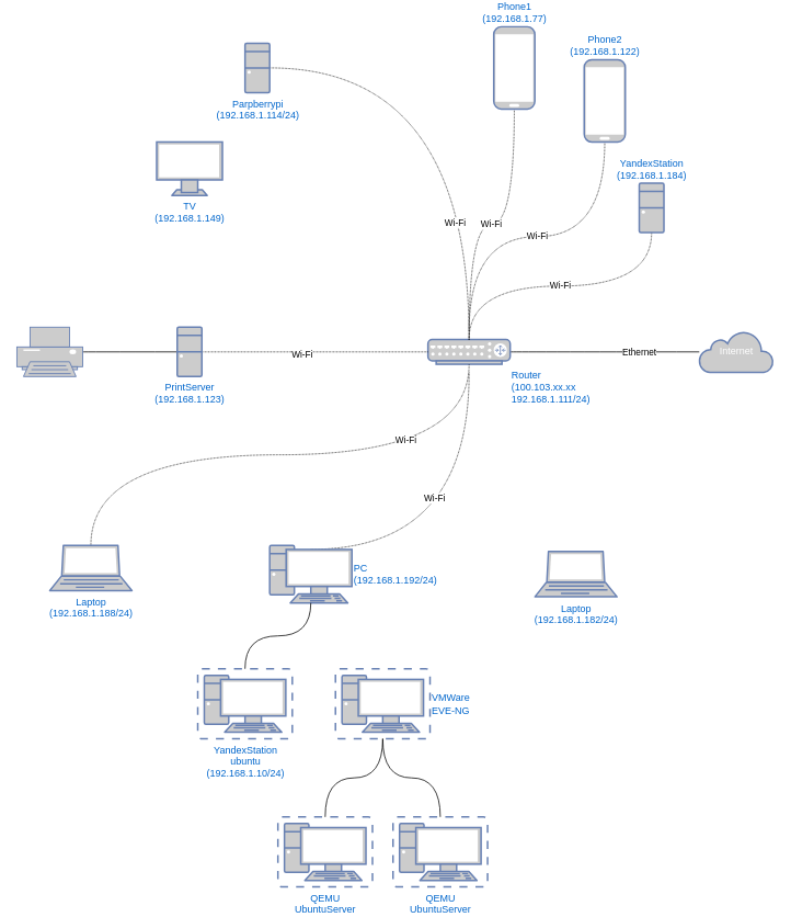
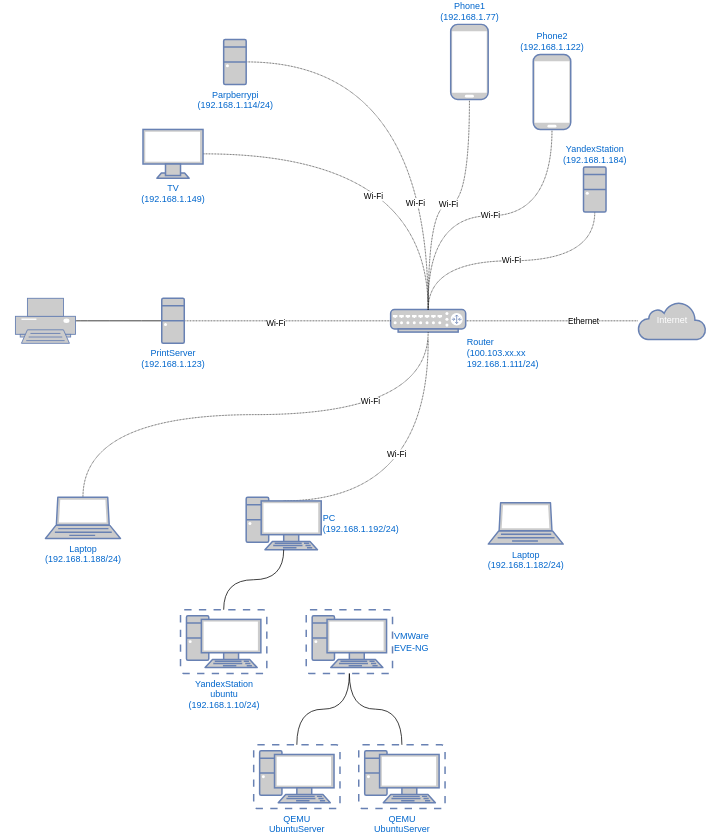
  <mxCell id="0" />
  <mxCell id="1" parent="0" />
  <mxCell id="2" style="edgeStyle=orthogonalEdgeStyle;curved=1;rounded=0;orthogonalLoop=1;jettySize=auto;html=1;exitX=1;exitY=0.5;exitDx=0;exitDy=0;exitPerimeter=0;entryX=0;entryY=0.5;entryDx=0;entryDy=0;entryPerimeter=0;endArrow=none;endFill=0;elbow=vertical;" edge="1" parent="1" source="3" target="24"><mxGeometry relative="1" as="geometry" /></mxCell>
  <mxCell id="3" value="" style="fontColor=#0066CC;verticalAlign=top;verticalLabelPosition=bottom;labelPosition=center;align=center;html=1;outlineConnect=0;fillColor=#CCCCCC;strokeColor=#6881B3;gradientColor=none;gradientDirection=north;strokeWidth=2;shape=mxgraph.networks.printer;" vertex="1" parent="1"><mxGeometry x="20" y="385" width="80" height="60" as="geometry" /></mxCell>
  <mxCell id="4" style="edgeStyle=orthogonalEdgeStyle;curved=1;rounded=0;orthogonalLoop=1;jettySize=auto;html=1;exitX=0.5;exitY=0.07;exitDx=0;exitDy=0;exitPerimeter=0;endArrow=none;endFill=0;elbow=vertical;dashed=1;dashPattern=1 1;" edge="1" parent="1" source="6"><mxGeometry relative="1" as="geometry"><mxPoint x="570" y="440" as="targetPoint" /></mxGeometry></mxCell>
  <mxCell id="5" value="Wi-Fi" style="edgeLabel;html=1;align=center;verticalAlign=middle;resizable=0;points=[];" vertex="1" connectable="0" parent="4"><mxGeometry x="0.255" y="43" relative="1" as="geometry"><mxPoint as="offset" /></mxGeometry></mxCell>
  <mxCell id="6" value="PC&lt;br&gt;(192.168.1.192/24)" style="fontColor=#0066CC;verticalAlign=middle;verticalLabelPosition=middle;labelPosition=right;align=left;html=1;outlineConnect=0;fillColor=#CCCCCC;strokeColor=#6881B3;gradientColor=none;gradientDirection=north;strokeWidth=2;shape=mxgraph.networks.pc;" vertex="1" parent="1"><mxGeometry x="327.5" y="650" width="100" height="70" as="geometry" /></mxCell>
  <mxCell id="7" value="Internet" style="html=1;outlineConnect=0;fillColor=#CCCCCC;strokeColor=#6881B3;gradientColor=none;gradientDirection=north;strokeWidth=2;shape=mxgraph.networks.cloud;fontColor=#ffffff;" vertex="1" parent="1"><mxGeometry x="850" y="390" width="90" height="50" as="geometry" /></mxCell>
  <mxCell id="8" style="edgeStyle=orthogonalEdgeStyle;curved=1;rounded=0;orthogonalLoop=1;jettySize=auto;html=1;exitX=0.5;exitY=0;exitDx=0;exitDy=0;exitPerimeter=0;endArrow=none;endFill=0;elbow=vertical;" edge="1" parent="1" source="9" target="6"><mxGeometry relative="1" as="geometry" /></mxCell>
  <mxCell id="9" value="YandexStation&lt;br&gt;ubuntu&lt;br&gt;(192.168.1.10/24)" style="fontColor=#0066CC;verticalAlign=top;verticalLabelPosition=bottom;labelPosition=center;align=center;html=1;outlineConnect=0;fillColor=#CCCCCC;strokeColor=#6881B3;gradientColor=none;gradientDirection=north;strokeWidth=2;shape=mxgraph.networks.virtual_pc;" vertex="1" parent="1"><mxGeometry x="240" y="800" width="115" height="85" as="geometry" /></mxCell>
  <mxCell id="10" value="VMWare&lt;br&gt;EVE-NG" style="fontColor=#0066CC;verticalAlign=middle;verticalLabelPosition=middle;labelPosition=right;align=left;html=1;outlineConnect=0;fillColor=#CCCCCC;strokeColor=#6881B3;gradientColor=none;gradientDirection=north;strokeWidth=2;shape=mxgraph.networks.virtual_pc;" vertex="1" parent="1"><mxGeometry x="407.5" y="800" width="115" height="85" as="geometry" /></mxCell>
  <mxCell id="11" style="edgeStyle=orthogonalEdgeStyle;rounded=0;orthogonalLoop=1;jettySize=auto;html=1;exitX=0.5;exitY=0;exitDx=0;exitDy=0;exitPerimeter=0;entryX=0.5;entryY=1;entryDx=0;entryDy=0;entryPerimeter=0;endArrow=none;endFill=0;elbow=vertical;curved=1;" edge="1" parent="1" source="12" target="10"><mxGeometry relative="1" as="geometry" /></mxCell>
  <mxCell id="12" value="QEMU&lt;br&gt;UbuntuServer" style="fontColor=#0066CC;verticalAlign=top;verticalLabelPosition=bottom;labelPosition=center;align=center;html=1;outlineConnect=0;fillColor=#CCCCCC;strokeColor=#6881B3;gradientColor=none;gradientDirection=north;strokeWidth=2;shape=mxgraph.networks.virtual_pc;" vertex="1" parent="1"><mxGeometry x="337.5" y="980" width="115" height="85" as="geometry" /></mxCell>
  <mxCell id="13" style="edgeStyle=orthogonalEdgeStyle;rounded=0;orthogonalLoop=1;jettySize=auto;html=1;exitX=0.5;exitY=0;exitDx=0;exitDy=0;exitPerimeter=0;entryX=0.5;entryY=1;entryDx=0;entryDy=0;entryPerimeter=0;endArrow=none;endFill=0;elbow=vertical;curved=1;" edge="1" parent="1" source="14" target="10"><mxGeometry relative="1" as="geometry" /></mxCell>
  <mxCell id="14" value="QEMU&lt;br&gt;UbuntuServer" style="fontColor=#0066CC;verticalAlign=top;verticalLabelPosition=bottom;labelPosition=center;align=center;html=1;outlineConnect=0;fillColor=#CCCCCC;strokeColor=#6881B3;gradientColor=none;gradientDirection=north;strokeWidth=2;shape=mxgraph.networks.virtual_pc;" vertex="1" parent="1"><mxGeometry x="477.5" y="980" width="115" height="85" as="geometry" /></mxCell>
  <mxCell id="15" value="Laptop&lt;br&gt;(192.168.1.182/24)" style="fontColor=#0066CC;verticalAlign=top;verticalLabelPosition=bottom;labelPosition=center;align=center;html=1;outlineConnect=0;fillColor=#CCCCCC;strokeColor=#6881B3;gradientColor=none;gradientDirection=north;strokeWidth=2;shape=mxgraph.networks.laptop;" vertex="1" parent="1"><mxGeometry x="650" y="657.5" width="100" height="55" as="geometry" /></mxCell>
- <mxCell id="16" style="edgeStyle=orthogonalEdgeStyle;curved=1;rounded=0;orthogonalLoop=1;jettySize=auto;html=1;exitX=1;exitY=0.5;exitDx=0;exitDy=0;exitPerimeter=0;dashed=0;dashPattern=1 1;endArrow=none;endFill=0;elbow=vertical;" edge="1" parent="1" source="18" target="7"><mxGeometry relative="1" as="geometry" /></mxCell>
+ <mxCell id="16" style="edgeStyle=orthogonalEdgeStyle;curved=1;rounded=0;orthogonalLoop=1;jettySize=auto;html=1;exitX=1;exitY=0.5;exitDx=0;exitDy=0;exitPerimeter=0;dashed=1;dashPattern=1 1;endArrow=none;endFill=0;elbow=vertical;" edge="1" parent="1" source="18" target="7"><mxGeometry relative="1" as="geometry" /></mxCell>
  <mxCell id="17" value="Ethernet" style="edgeLabel;html=1;align=center;verticalAlign=middle;resizable=0;points=[];" vertex="1" connectable="0" parent="16"><mxGeometry x="0.356" relative="1" as="geometry"><mxPoint as="offset" /></mxGeometry></mxCell>
  <mxCell id="18" value="Router&lt;br&gt;(100.103.xx.xx&lt;br&gt;192.168.1.111/24)" style="fontColor=#0066CC;verticalAlign=top;verticalLabelPosition=bottom;labelPosition=right;align=left;html=1;outlineConnect=0;fillColor=#CCCCCC;strokeColor=#6881B3;gradientColor=none;gradientDirection=north;strokeWidth=2;shape=mxgraph.networks.router;" vertex="1" parent="1"><mxGeometry x="520" y="400" width="100" height="30" as="geometry" /></mxCell>
  <mxCell id="19" style="edgeStyle=orthogonalEdgeStyle;curved=1;rounded=0;orthogonalLoop=1;jettySize=auto;html=1;exitX=0.5;exitY=0;exitDx=0;exitDy=0;exitPerimeter=0;endArrow=none;endFill=0;elbow=vertical;dashed=1;dashPattern=1 1;" edge="1" parent="1" source="21" target="18"><mxGeometry relative="1" as="geometry" /></mxCell>
  <mxCell id="20" value="Wi-Fi" style="edgeLabel;html=1;align=center;verticalAlign=middle;resizable=0;points=[];" vertex="1" connectable="0" parent="19"><mxGeometry x="0.447" y="18" relative="1" as="geometry"><mxPoint as="offset" /></mxGeometry></mxCell>
  <mxCell id="21" value="Laptop&lt;br&gt;(192.168.1.188/24)" style="fontColor=#0066CC;verticalAlign=top;verticalLabelPosition=bottom;labelPosition=center;align=center;html=1;outlineConnect=0;fillColor=#CCCCCC;strokeColor=#6881B3;gradientColor=none;gradientDirection=north;strokeWidth=2;shape=mxgraph.networks.laptop;" vertex="1" parent="1"><mxGeometry x="60" y="650" width="100" height="55" as="geometry" /></mxCell>
  <mxCell id="22" style="edgeStyle=orthogonalEdgeStyle;curved=1;rounded=0;orthogonalLoop=1;jettySize=auto;html=1;exitX=1;exitY=0.5;exitDx=0;exitDy=0;exitPerimeter=0;endArrow=none;endFill=0;elbow=vertical;dashed=1;dashPattern=1 1;" edge="1" parent="1" source="24" target="18"><mxGeometry relative="1" as="geometry" /></mxCell>
  <mxCell id="23" value="Wi-Fi" style="edgeLabel;html=1;align=center;verticalAlign=middle;resizable=0;points=[];" vertex="1" connectable="0" parent="22"><mxGeometry x="-0.119" y="-2" relative="1" as="geometry"><mxPoint as="offset" /></mxGeometry></mxCell>
  <mxCell id="24" value="PrintServer&lt;br&gt;(192.168.1.123)" style="fontColor=#0066CC;verticalAlign=top;verticalLabelPosition=bottom;labelPosition=center;align=center;html=1;outlineConnect=0;fillColor=#CCCCCC;strokeColor=#6881B3;gradientColor=none;gradientDirection=north;strokeWidth=2;shape=mxgraph.networks.desktop_pc;" vertex="1" parent="1"><mxGeometry x="215" y="385" width="30" height="60" as="geometry" /></mxCell>
+ <mxCell id="25" style="edgeStyle=orthogonalEdgeStyle;curved=1;rounded=0;orthogonalLoop=1;jettySize=auto;html=1;exitX=1;exitY=0.5;exitDx=0;exitDy=0;exitPerimeter=0;endArrow=none;endFill=0;elbow=vertical;dashed=1;dashPattern=1 1;" edge="1" parent="1" source="27" target="18"><mxGeometry relative="1" as="geometry" /></mxCell>
+ <mxCell id="26" value="Wi-Fi" style="edgeLabel;html=1;align=center;verticalAlign=middle;resizable=0;points=[];" vertex="1" connectable="0" parent="25"><mxGeometry x="-0.11" y="-56" relative="1" as="geometry"><mxPoint as="offset" /></mxGeometry></mxCell>
  <mxCell id="27" value="TV&lt;br&gt;(192.168.1.149)" style="fontColor=#0066CC;verticalAlign=top;verticalLabelPosition=bottom;labelPosition=center;align=center;html=1;outlineConnect=0;fillColor=#CCCCCC;strokeColor=#6881B3;gradientColor=none;gradientDirection=north;strokeWidth=2;shape=mxgraph.networks.monitor;" vertex="1" parent="1"><mxGeometry x="190" y="160" width="80" height="65" as="geometry" /></mxCell>
  <mxCell id="28" style="edgeStyle=orthogonalEdgeStyle;curved=1;rounded=0;orthogonalLoop=1;jettySize=auto;html=1;exitX=1;exitY=0.5;exitDx=0;exitDy=0;exitPerimeter=0;entryX=0.5;entryY=0;entryDx=0;entryDy=0;entryPerimeter=0;endArrow=none;endFill=0;elbow=vertical;dashed=1;dashPattern=1 1;" edge="1" parent="1" source="30" target="18"><mxGeometry relative="1" as="geometry" /></mxCell>
  <mxCell id="29" value="Wi-Fi" style="edgeLabel;html=1;align=center;verticalAlign=middle;resizable=0;points=[];" vertex="1" connectable="0" parent="28"><mxGeometry x="0.503" y="-18" relative="1" as="geometry"><mxPoint as="offset" /></mxGeometry></mxCell>
  <mxCell id="30" value="Parpberrypi&lt;br&gt;(192.168.1.114/24)" style="fontColor=#0066CC;verticalAlign=top;verticalLabelPosition=bottom;labelPosition=center;align=center;html=1;outlineConnect=0;fillColor=#CCCCCC;strokeColor=#6881B3;gradientColor=none;gradientDirection=north;strokeWidth=2;shape=mxgraph.networks.desktop_pc;" vertex="1" parent="1"><mxGeometry x="297.5" y="40" width="30" height="60" as="geometry" /></mxCell>
  <mxCell id="31" value="&lt;span style=&quot;color: rgb(0, 0, 0); font-family: helvetica; font-size: 11px; font-style: normal; font-weight: 400; letter-spacing: normal; text-align: center; text-indent: 0px; text-transform: none; word-spacing: 0px; background-color: rgb(255, 255, 255); display: inline; float: none;&quot;&gt;Wi-Fi&lt;/span&gt;" style="edgeStyle=orthogonalEdgeStyle;curved=1;rounded=0;orthogonalLoop=1;jettySize=auto;html=1;exitX=0.5;exitY=1;exitDx=0;exitDy=0;exitPerimeter=0;entryX=0.5;entryY=0;entryDx=0;entryDy=0;entryPerimeter=0;dashed=1;dashPattern=1 1;endArrow=none;endFill=0;elbow=vertical;" edge="1" parent="1" source="32" target="18"><mxGeometry relative="1" as="geometry" /></mxCell>
  <mxCell id="32" value="Phone1&lt;br&gt;(192.168.1.77)" style="fontColor=#0066CC;verticalAlign=bottom;verticalLabelPosition=top;labelPosition=center;align=center;html=1;outlineConnect=0;fillColor=#CCCCCC;strokeColor=#6881B3;gradientColor=none;gradientDirection=north;strokeWidth=2;shape=mxgraph.networks.mobile;" vertex="1" parent="1"><mxGeometry x="600" y="20" width="50" height="100" as="geometry" /></mxCell>
  <mxCell id="33" value="&lt;span style=&quot;color: rgb(0, 0, 0); font-family: helvetica; font-size: 11px; font-style: normal; font-weight: 400; letter-spacing: normal; text-align: center; text-indent: 0px; text-transform: none; word-spacing: 0px; background-color: rgb(255, 255, 255); display: inline; float: none;&quot;&gt;Wi-Fi&lt;/span&gt;" style="edgeStyle=orthogonalEdgeStyle;curved=1;rounded=0;orthogonalLoop=1;jettySize=auto;html=1;exitX=0.5;exitY=1;exitDx=0;exitDy=0;exitPerimeter=0;dashed=1;dashPattern=1 1;endArrow=none;endFill=0;elbow=vertical;" edge="1" parent="1" source="34"><mxGeometry relative="1" as="geometry"><mxPoint x="570" y="390" as="targetPoint" /></mxGeometry></mxCell>
  <mxCell id="34" value="Phone2&lt;br&gt;(192.168.1.122)" style="fontColor=#0066CC;verticalAlign=bottom;verticalLabelPosition=top;labelPosition=center;align=center;html=1;outlineConnect=0;fillColor=#CCCCCC;strokeColor=#6881B3;gradientColor=none;gradientDirection=north;strokeWidth=2;shape=mxgraph.networks.mobile;" vertex="1" parent="1"><mxGeometry x="710" y="60" width="50" height="100" as="geometry" /></mxCell>
  <mxCell id="35" value="&lt;span style=&quot;color: rgb(0, 0, 0); font-family: helvetica; font-size: 11px; font-style: normal; font-weight: 400; letter-spacing: normal; text-align: center; text-indent: 0px; text-transform: none; word-spacing: 0px; background-color: rgb(255, 255, 255); display: inline; float: none;&quot;&gt;Wi-Fi&lt;/span&gt;" style="edgeStyle=orthogonalEdgeStyle;curved=1;rounded=0;orthogonalLoop=1;jettySize=auto;html=1;exitX=0.5;exitY=1;exitDx=0;exitDy=0;exitPerimeter=0;entryX=0.5;entryY=0;entryDx=0;entryDy=0;entryPerimeter=0;dashed=1;dashPattern=1 1;endArrow=none;endFill=0;elbow=vertical;" edge="1" parent="1" source="36" target="18"><mxGeometry relative="1" as="geometry" /></mxCell>
  <mxCell id="36" value="YandexStation&lt;br&gt;(192.168.1.184)" style="fontColor=#0066CC;verticalAlign=bottom;verticalLabelPosition=top;labelPosition=center;align=center;html=1;outlineConnect=0;fillColor=#CCCCCC;strokeColor=#6881B3;gradientColor=none;gradientDirection=north;strokeWidth=2;shape=mxgraph.networks.desktop_pc;" vertex="1" parent="1"><mxGeometry x="777" y="210" width="30" height="60" as="geometry" /></mxCell>
